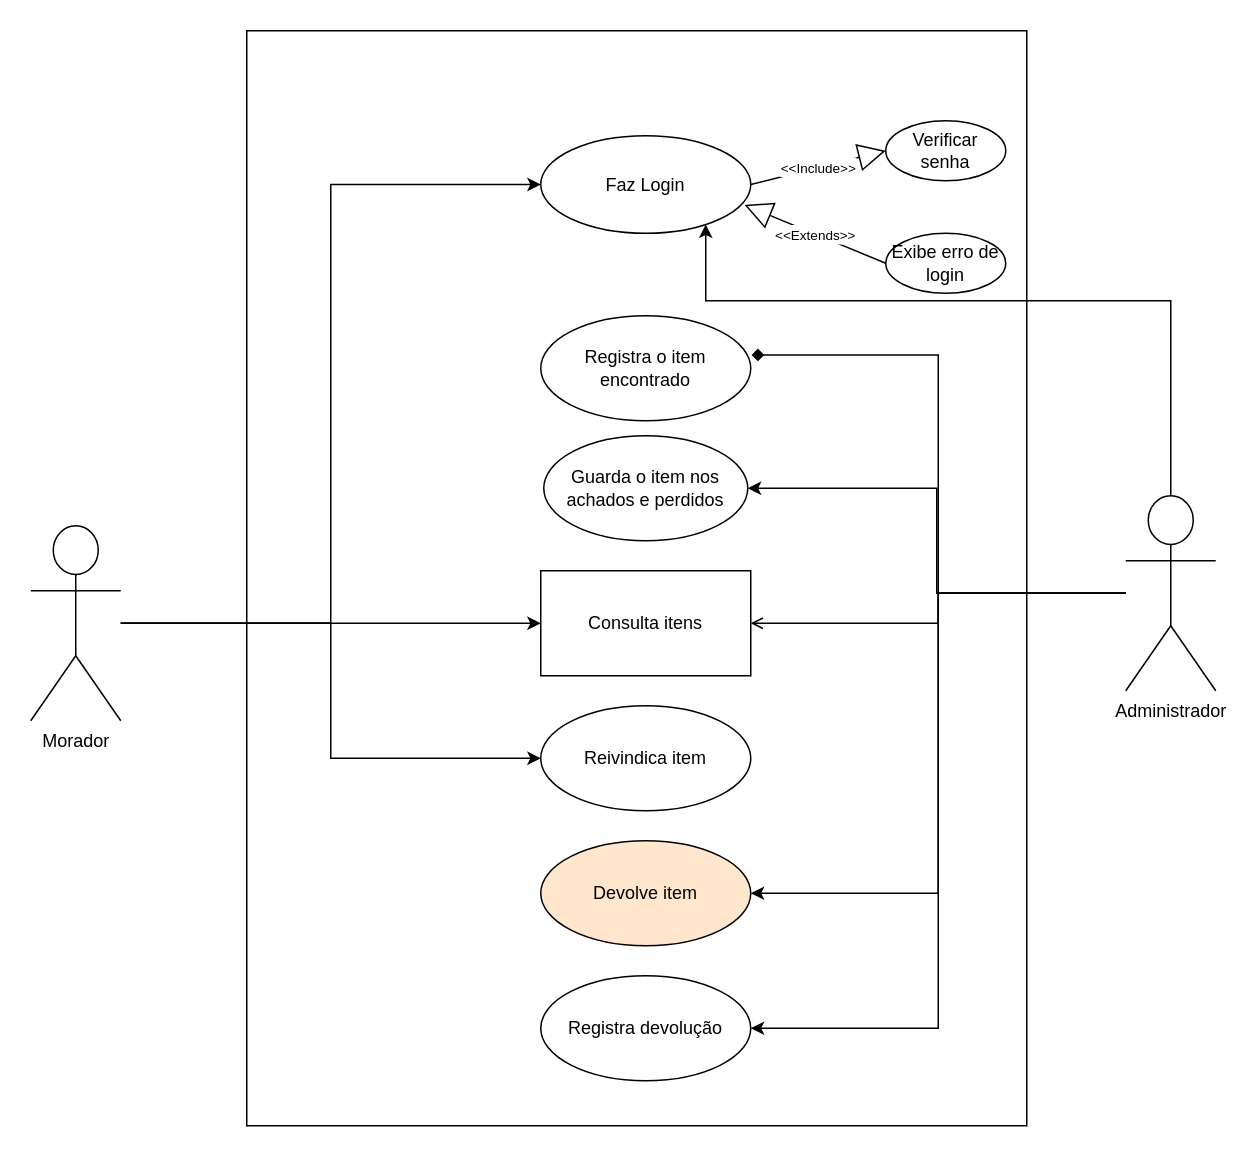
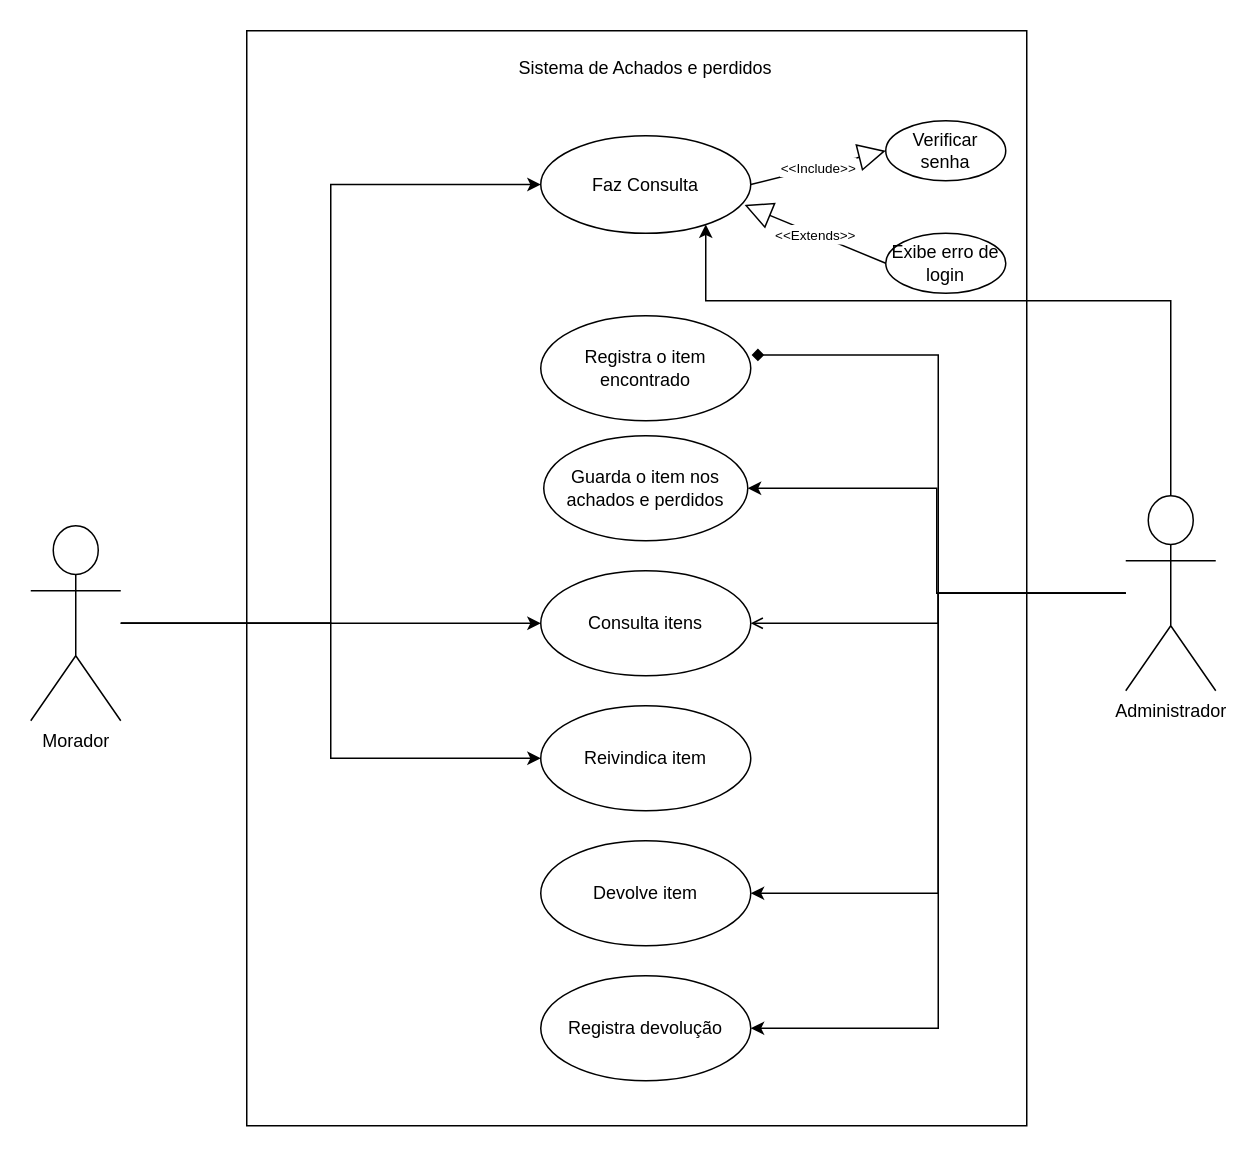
  <mxCell id="0" />
  <mxCell id="1" parent="0" />
  <mxCell id="2" value="" style="rounded=0;whiteSpace=wrap;html=1;" parent="1" vertex="1"><mxGeometry x="164" y="20" width="520" height="730" as="geometry" /></mxCell>
+ <mxCell id="3" value="Sistema de Achados e perdidos" style="text;html=1;align=center;verticalAlign=middle;whiteSpace=wrap;rounded=0;" parent="1" vertex="1"><mxGeometry x="250" y="30" width="360" height="30" as="geometry" /></mxCell>
  <mxCell id="4" style="edgeStyle=orthogonalEdgeStyle;rounded=0;orthogonalLoop=1;jettySize=auto;html=1;entryX=0;entryY=0.5;entryDx=0;entryDy=0;" parent="1" source="7" target="18" edge="1"><mxGeometry relative="1" as="geometry"><Array as="points"><mxPoint x="220" y="415" /><mxPoint x="220" y="122" /></Array></mxGeometry></mxCell>
  <mxCell id="5" style="edgeStyle=orthogonalEdgeStyle;rounded=0;orthogonalLoop=1;jettySize=auto;html=1;" edge="1" parent="1" source="7" target="17"><mxGeometry relative="1" as="geometry" /></mxCell>
  <mxCell id="6" style="edgeStyle=orthogonalEdgeStyle;rounded=0;orthogonalLoop=1;jettySize=auto;html=1;" edge="1" parent="1" source="7" target="16"><mxGeometry relative="1" as="geometry" /></mxCell>
  <mxCell id="7" value="Morador" style="shape=umlActor;verticalLabelPosition=bottom;verticalAlign=top;html=1;" parent="1" vertex="1"><mxGeometry x="20" y="350" width="60" height="130" as="geometry" /></mxCell>
  <mxCell id="8" style="edgeStyle=orthogonalEdgeStyle;rounded=0;orthogonalLoop=1;jettySize=auto;html=1;" parent="1" source="13" target="18" edge="1"><mxGeometry relative="1" as="geometry"><Array as="points"><mxPoint x="780" y="200" /><mxPoint x="470" y="200" /></Array></mxGeometry></mxCell>
  <mxCell id="9" style="edgeStyle=orthogonalEdgeStyle;rounded=0;orthogonalLoop=1;jettySize=auto;html=1;endArrow=open;" parent="1" source="13" target="17" edge="1"><mxGeometry relative="1" as="geometry" /></mxCell>
  <mxCell id="10" style="edgeStyle=orthogonalEdgeStyle;rounded=0;orthogonalLoop=1;jettySize=auto;html=1;entryX=1;entryY=0.5;entryDx=0;entryDy=0;" parent="1" source="13" target="15" edge="1"><mxGeometry relative="1" as="geometry" /></mxCell>
  <mxCell id="11" style="edgeStyle=orthogonalEdgeStyle;rounded=0;orthogonalLoop=1;jettySize=auto;html=1;entryX=1;entryY=0.5;entryDx=0;entryDy=0;" parent="1" source="13" target="24" edge="1"><mxGeometry relative="1" as="geometry" /></mxCell>
  <mxCell id="12" style="edgeStyle=orthogonalEdgeStyle;rounded=0;orthogonalLoop=1;jettySize=auto;html=1;entryX=1;entryY=0.5;entryDx=0;entryDy=0;" parent="1" source="13" target="25" edge="1"><mxGeometry relative="1" as="geometry" /></mxCell>
  <mxCell id="13" value="Administrador" style="shape=umlActor;verticalLabelPosition=bottom;verticalAlign=top;html=1;" parent="1" vertex="1"><mxGeometry x="750" y="330" width="60" height="130" as="geometry" /></mxCell>
  <mxCell id="14" value="Registra o item encontrado" style="ellipse;whiteSpace=wrap;html=1;" parent="1" vertex="1"><mxGeometry x="360" y="210" width="140" height="70" as="geometry" /></mxCell>
  <mxCell id="15" value="Guarda o item nos achados e perdidos" style="ellipse;whiteSpace=wrap;html=1;" parent="1" vertex="1"><mxGeometry x="362" y="290" width="136" height="70" as="geometry" /></mxCell>
  <mxCell id="16" value="Reivindica item" style="ellipse;whiteSpace=wrap;html=1;" parent="1" vertex="1"><mxGeometry x="360" y="470" width="140" height="70" as="geometry" /></mxCell>
- <mxCell id="17" value="Consulta itens" style="whiteSpace=wrap;html=1;rounded=0;" parent="1" vertex="1"><mxGeometry x="360" y="380" width="140" height="70" as="geometry" /></mxCell>
- <mxCell id="18" value="Faz Login" style="ellipse;whiteSpace=wrap;html=1;" parent="1" vertex="1"><mxGeometry x="360" y="90" width="140" height="65" as="geometry" /></mxCell>
+ <mxCell id="17" value="Consulta itens" style="ellipse;whiteSpace=wrap;html=1;" parent="1" vertex="1"><mxGeometry x="360" y="380" width="140" height="70" as="geometry" /></mxCell>
+ <mxCell id="18" value="Faz Consulta" style="ellipse;whiteSpace=wrap;html=1;" parent="1" vertex="1"><mxGeometry x="360" y="90" width="140" height="65" as="geometry" /></mxCell>
  <mxCell id="19" value="Verificar senha" style="ellipse;whiteSpace=wrap;html=1;" parent="1" vertex="1"><mxGeometry x="590" y="80" width="80" height="40" as="geometry" /></mxCell>
  <mxCell id="20" value="Exibe erro de login" style="ellipse;whiteSpace=wrap;html=1;" parent="1" vertex="1"><mxGeometry x="590" y="155" width="80" height="40" as="geometry" /></mxCell>
  <mxCell id="21" value="&lt;font style=&quot;font-size: 9px;&quot;&gt;&amp;lt;&amp;lt;Include&amp;gt;&amp;gt;&lt;/font&gt;" style="endArrow=block;endSize=16;endFill=0;html=1;rounded=0;exitX=1;exitY=0.5;exitDx=0;exitDy=0;entryX=0;entryY=0.5;entryDx=0;entryDy=0;" parent="1" source="18" target="19" edge="1"><mxGeometry width="160" relative="1" as="geometry"><mxPoint x="510" y="118.82" as="sourcePoint" /><mxPoint x="670" y="118.82" as="targetPoint" /></mxGeometry></mxCell>
  <mxCell id="22" value="&lt;font style=&quot;font-size: 9px;&quot;&gt;&amp;lt;&amp;lt;Extends&amp;gt;&amp;gt;&lt;/font&gt;" style="endArrow=block;endSize=16;endFill=0;html=1;rounded=0;entryX=0.971;entryY=0.71;entryDx=0;entryDy=0;entryPerimeter=0;exitX=0;exitY=0.5;exitDx=0;exitDy=0;" parent="1" source="20" target="18" edge="1"><mxGeometry width="160" relative="1" as="geometry"><mxPoint x="520" y="234.41" as="sourcePoint" /><mxPoint x="680" y="234.41" as="targetPoint" /></mxGeometry></mxCell>
  <mxCell id="23" style="edgeStyle=orthogonalEdgeStyle;rounded=0;orthogonalLoop=1;jettySize=auto;html=1;entryX=1.004;entryY=0.373;entryDx=0;entryDy=0;entryPerimeter=0;endArrow=diamond;" parent="1" source="13" target="14" edge="1"><mxGeometry relative="1" as="geometry" /></mxCell>
- <mxCell id="24" value="Devolve item" style="ellipse;whiteSpace=wrap;html=1;fillColor=#ffe6cc;" parent="1" vertex="1"><mxGeometry x="360" y="560" width="140" height="70" as="geometry" /></mxCell>
+ <mxCell id="24" value="Devolve item" style="ellipse;whiteSpace=wrap;html=1;" parent="1" vertex="1"><mxGeometry x="360" y="560" width="140" height="70" as="geometry" /></mxCell>
  <mxCell id="25" value="Registra devolução" style="ellipse;whiteSpace=wrap;html=1;" parent="1" vertex="1"><mxGeometry x="360" y="650" width="140" height="70" as="geometry" /></mxCell>
